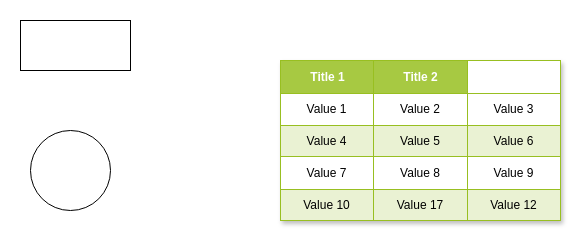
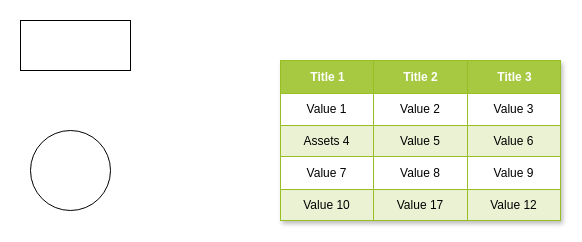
  <mxCell id="0" />
  <mxCell id="1" parent="0" />
  <mxCell id="2" value="" style="rounded=0;whiteSpace=wrap;html=1;" vertex="1" parent="1"><mxGeometry x="20" y="20" width="110" height="50" as="geometry" /></mxCell>
  <mxCell id="3" value="" style="ellipse;whiteSpace=wrap;html=1;aspect=fixed;" vertex="1" parent="1"><mxGeometry x="30" y="130" width="80" height="80" as="geometry" /></mxCell>
  <mxCell id="4" value="Assets" style="childLayout=tableLayout;recursiveResize=0;strokeColor=#98bf21;fillColor=#A7C942;shadow=1;" vertex="1" parent="1"><mxGeometry x="280" y="60" width="280" height="160" as="geometry" /></mxCell>
  <mxCell id="5" style="shape=tableRow;horizontal=0;startSize=0;swimlaneHead=0;swimlaneBody=0;top=0;left=0;bottom=0;right=0;dropTarget=0;collapsible=0;recursiveResize=0;expand=0;fontStyle=0;strokeColor=inherit;fillColor=#ffffff;" vertex="1" parent="4"><mxGeometry width="280" height="33" as="geometry" /></mxCell>
  <mxCell id="6" value="Title 1" style="connectable=0;recursiveResize=0;strokeColor=inherit;fillColor=#A7C942;align=center;fontStyle=1;fontColor=#FFFFFF;html=1;" vertex="1" parent="5"><mxGeometry width="93" height="33" as="geometry"><mxRectangle width="93" height="33" as="alternateBounds" /></mxGeometry></mxCell>
  <mxCell id="7" value="Title 2" style="connectable=0;recursiveResize=0;strokeColor=inherit;fillColor=#A7C942;align=center;fontStyle=1;fontColor=#FFFFFF;html=1;" vertex="1" parent="5"><mxGeometry x="93" width="94" height="33" as="geometry"><mxRectangle width="94" height="33" as="alternateBounds" /></mxGeometry></mxCell>
- <mxCell id="8" value="Title 3" style="connectable=0;recursiveResize=0;strokeColor=inherit;fillColor=#ffffff;align=center;fontStyle=1;fontColor=#FFFFFF;html=1;" vertex="1" parent="5"><mxGeometry x="187" width="93" height="33" as="geometry"><mxRectangle width="93" height="33" as="alternateBounds" /></mxGeometry></mxCell>
+ <mxCell id="8" value="Title 3" style="connectable=0;recursiveResize=0;strokeColor=inherit;fillColor=#A7C942;align=center;fontStyle=1;fontColor=#FFFFFF;html=1;" vertex="1" parent="5"><mxGeometry x="187" width="93" height="33" as="geometry"><mxRectangle width="93" height="33" as="alternateBounds" /></mxGeometry></mxCell>
  <mxCell id="9" value="" style="shape=tableRow;horizontal=0;startSize=0;swimlaneHead=0;swimlaneBody=0;top=0;left=0;bottom=0;right=0;dropTarget=0;collapsible=0;recursiveResize=0;expand=0;fontStyle=0;strokeColor=inherit;fillColor=#ffffff;" vertex="1" parent="4"><mxGeometry y="33" width="280" height="32" as="geometry" /></mxCell>
  <mxCell id="10" value="Value 1" style="connectable=0;recursiveResize=0;strokeColor=inherit;fillColor=inherit;align=center;whiteSpace=wrap;html=1;" vertex="1" parent="9"><mxGeometry width="93" height="32" as="geometry"><mxRectangle width="93" height="32" as="alternateBounds" /></mxGeometry></mxCell>
  <mxCell id="11" value="Value 2" style="connectable=0;recursiveResize=0;strokeColor=inherit;fillColor=inherit;align=center;whiteSpace=wrap;html=1;" vertex="1" parent="9"><mxGeometry x="93" width="94" height="32" as="geometry"><mxRectangle width="94" height="32" as="alternateBounds" /></mxGeometry></mxCell>
  <mxCell id="12" value="Value 3" style="connectable=0;recursiveResize=0;strokeColor=inherit;fillColor=inherit;align=center;whiteSpace=wrap;html=1;" vertex="1" parent="9"><mxGeometry x="187" width="93" height="32" as="geometry"><mxRectangle width="93" height="32" as="alternateBounds" /></mxGeometry></mxCell>
  <mxCell id="13" value="" style="shape=tableRow;horizontal=0;startSize=0;swimlaneHead=0;swimlaneBody=0;top=0;left=0;bottom=0;right=0;dropTarget=0;collapsible=0;recursiveResize=0;expand=0;fontStyle=1;strokeColor=inherit;fillColor=#EAF2D3;" vertex="1" parent="4"><mxGeometry y="65" width="280" height="31" as="geometry" /></mxCell>
- <mxCell id="14" value="Value 4" style="connectable=0;recursiveResize=0;strokeColor=inherit;fillColor=inherit;whiteSpace=wrap;html=1;" vertex="1" parent="13"><mxGeometry width="93" height="31" as="geometry"><mxRectangle width="93" height="31" as="alternateBounds" /></mxGeometry></mxCell>
+ <mxCell id="14" value="Assets 4" style="connectable=0;recursiveResize=0;strokeColor=inherit;fillColor=inherit;whiteSpace=wrap;html=1;" vertex="1" parent="13"><mxGeometry width="93" height="31" as="geometry"><mxRectangle width="93" height="31" as="alternateBounds" /></mxGeometry></mxCell>
  <mxCell id="15" value="Value 5" style="connectable=0;recursiveResize=0;strokeColor=inherit;fillColor=inherit;whiteSpace=wrap;html=1;" vertex="1" parent="13"><mxGeometry x="93" width="94" height="31" as="geometry"><mxRectangle width="94" height="31" as="alternateBounds" /></mxGeometry></mxCell>
  <mxCell id="16" value="Value 6" style="connectable=0;recursiveResize=0;strokeColor=inherit;fillColor=inherit;whiteSpace=wrap;html=1;" vertex="1" parent="13"><mxGeometry x="187" width="93" height="31" as="geometry"><mxRectangle width="93" height="31" as="alternateBounds" /></mxGeometry></mxCell>
  <mxCell id="17" value="" style="shape=tableRow;horizontal=0;startSize=0;swimlaneHead=0;swimlaneBody=0;top=0;left=0;bottom=0;right=0;dropTarget=0;collapsible=0;recursiveResize=0;expand=0;fontStyle=0;strokeColor=inherit;fillColor=#ffffff;" vertex="1" parent="4"><mxGeometry y="96" width="280" height="33" as="geometry" /></mxCell>
  <mxCell id="18" value="Value 7" style="connectable=0;recursiveResize=0;strokeColor=inherit;fillColor=inherit;fontStyle=0;align=center;whiteSpace=wrap;html=1;" vertex="1" parent="17"><mxGeometry width="93" height="33" as="geometry"><mxRectangle width="93" height="33" as="alternateBounds" /></mxGeometry></mxCell>
  <mxCell id="19" value="Value 8" style="connectable=0;recursiveResize=0;strokeColor=inherit;fillColor=inherit;fontStyle=0;align=center;whiteSpace=wrap;html=1;" vertex="1" parent="17"><mxGeometry x="93" width="94" height="33" as="geometry"><mxRectangle width="94" height="33" as="alternateBounds" /></mxGeometry></mxCell>
  <mxCell id="20" value="Value 9" style="connectable=0;recursiveResize=0;strokeColor=inherit;fillColor=inherit;fontStyle=0;align=center;whiteSpace=wrap;html=1;" vertex="1" parent="17"><mxGeometry x="187" width="93" height="33" as="geometry"><mxRectangle width="93" height="33" as="alternateBounds" /></mxGeometry></mxCell>
  <mxCell id="21" value="" style="shape=tableRow;horizontal=0;startSize=0;swimlaneHead=0;swimlaneBody=0;top=0;left=0;bottom=0;right=0;dropTarget=0;collapsible=0;recursiveResize=0;expand=0;fontStyle=1;strokeColor=inherit;fillColor=#EAF2D3;" vertex="1" parent="4"><mxGeometry y="129" width="280" height="31" as="geometry" /></mxCell>
  <mxCell id="22" value="Value 10" style="connectable=0;recursiveResize=0;strokeColor=inherit;fillColor=inherit;whiteSpace=wrap;html=1;" vertex="1" parent="21"><mxGeometry width="93" height="31" as="geometry"><mxRectangle width="93" height="31" as="alternateBounds" /></mxGeometry></mxCell>
  <mxCell id="23" value="Value 17" style="connectable=0;recursiveResize=0;strokeColor=inherit;fillColor=inherit;whiteSpace=wrap;html=1;" vertex="1" parent="21"><mxGeometry x="93" width="94" height="31" as="geometry"><mxRectangle width="94" height="31" as="alternateBounds" /></mxGeometry></mxCell>
  <mxCell id="24" value="Value 12" style="connectable=0;recursiveResize=0;strokeColor=inherit;fillColor=inherit;whiteSpace=wrap;html=1;" vertex="1" parent="21"><mxGeometry x="187" width="93" height="31" as="geometry"><mxRectangle width="93" height="31" as="alternateBounds" /></mxGeometry></mxCell>
